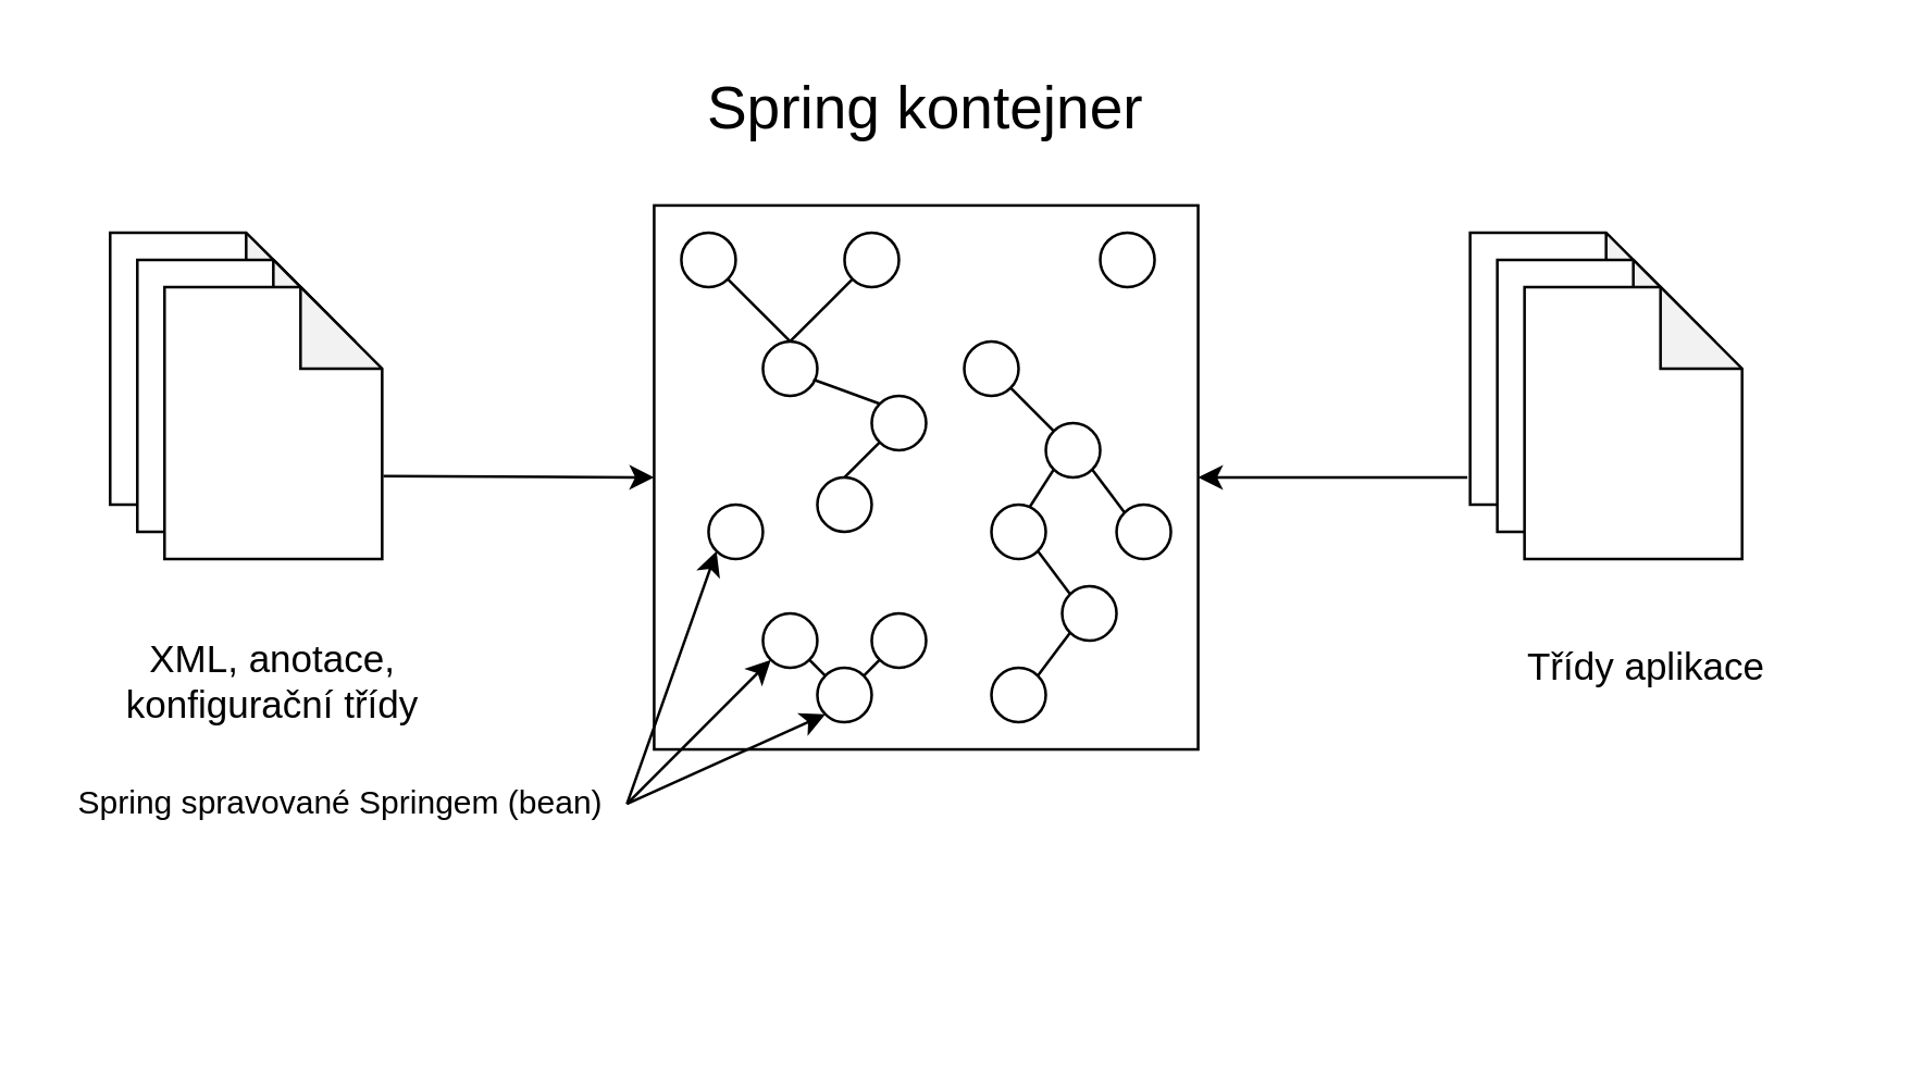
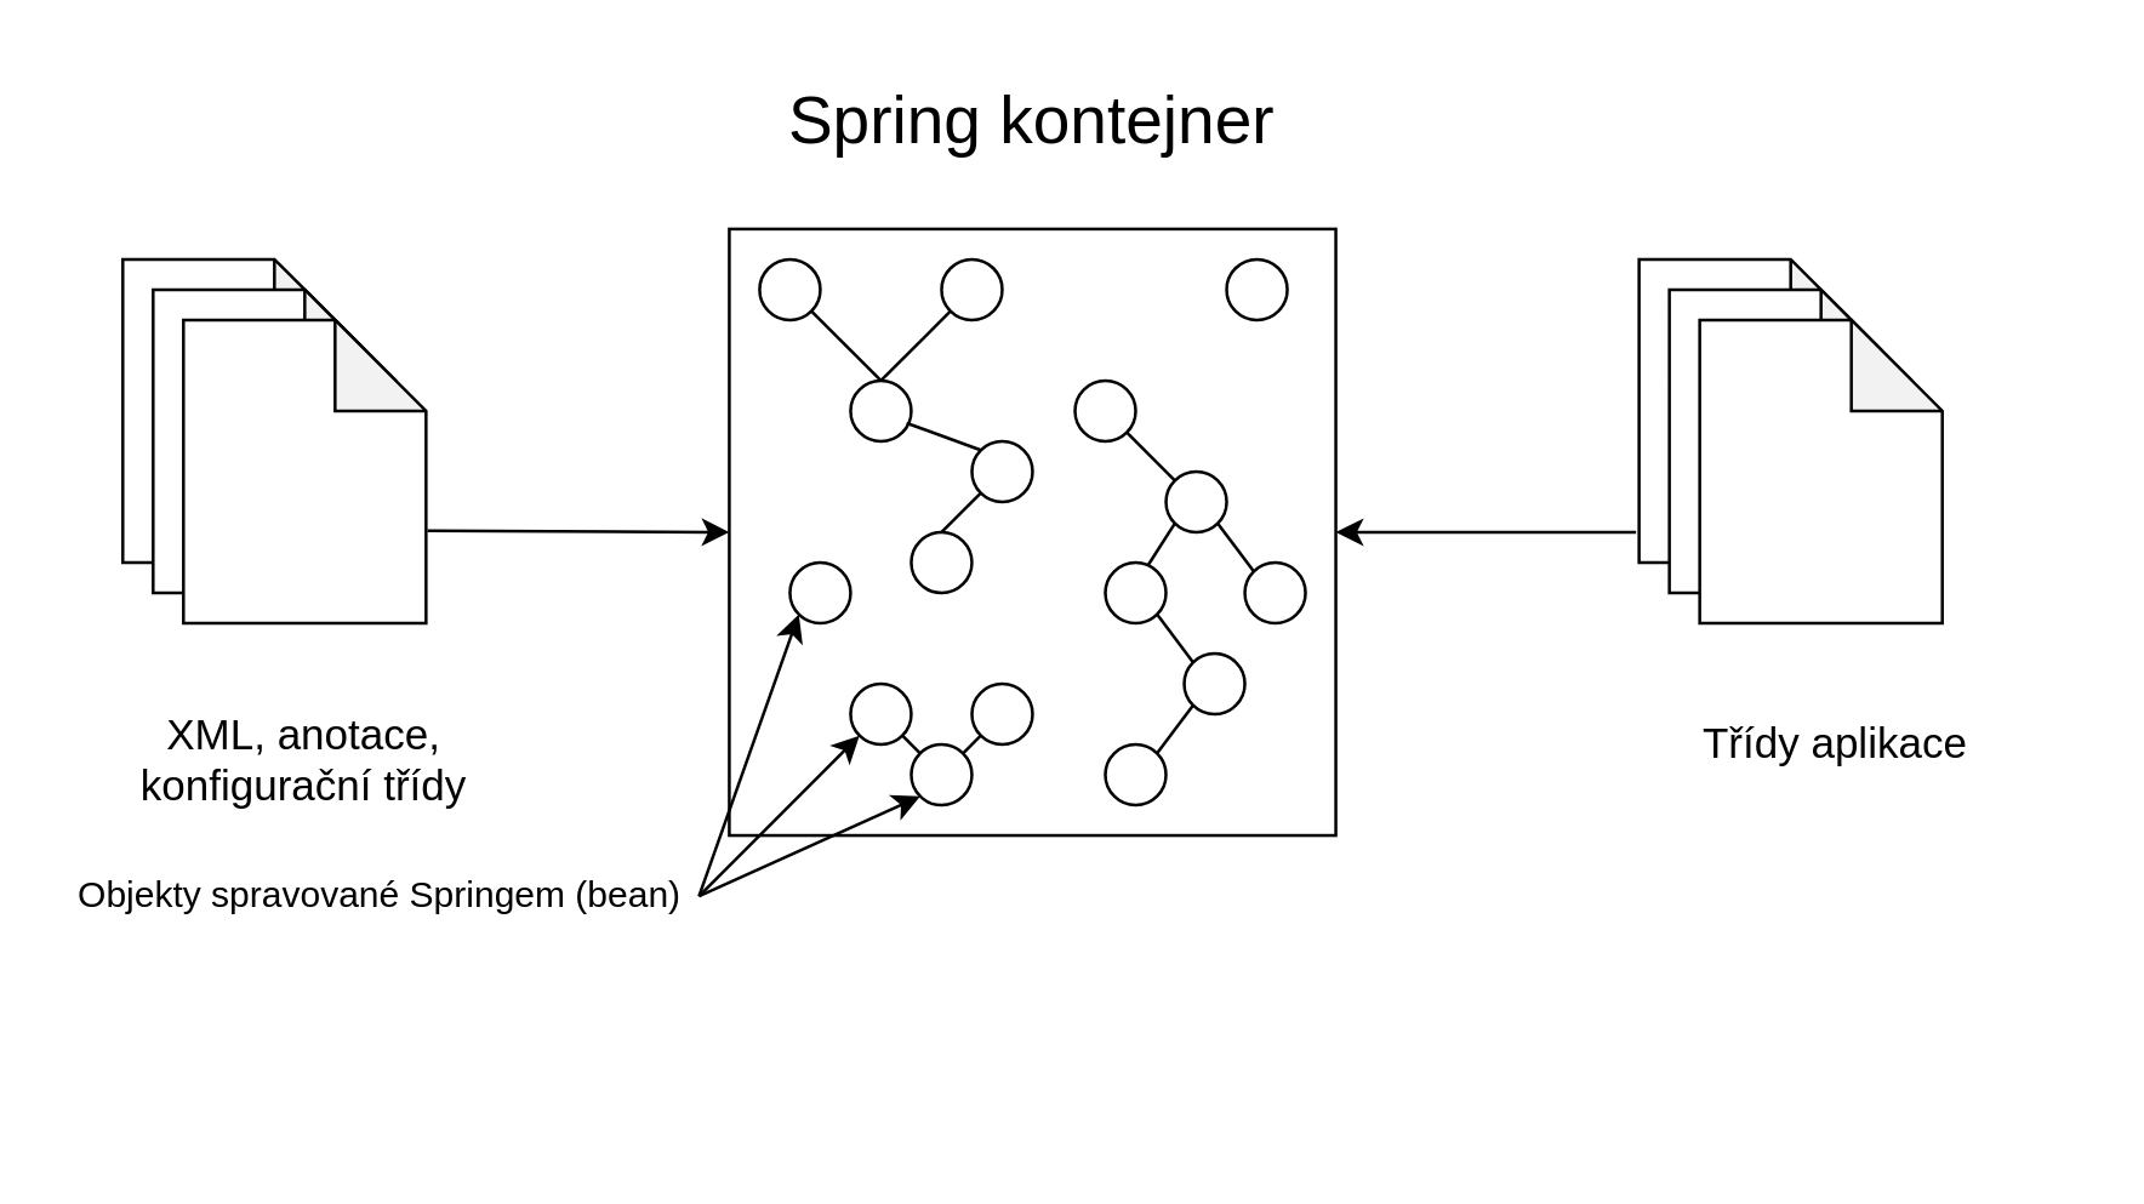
  <mxCell id="0" />
  <mxCell id="1" parent="0" />
  <mxCell id="2" value="" style="shape=note;whiteSpace=wrap;html=1;backgroundOutline=1;darkOpacity=0.05;" vertex="1" parent="1"><mxGeometry x="40" y="85" width="80" height="100" as="geometry" /></mxCell>
  <mxCell id="3" value="" style="shape=note;whiteSpace=wrap;html=1;backgroundOutline=1;darkOpacity=0.05;" vertex="1" parent="1"><mxGeometry x="50" y="95" width="80" height="100" as="geometry" /></mxCell>
  <mxCell id="4" value="" style="shape=note;whiteSpace=wrap;html=1;backgroundOutline=1;darkOpacity=0.05;" vertex="1" parent="1"><mxGeometry x="60" y="105" width="80" height="100" as="geometry" /></mxCell>
  <mxCell id="5" value="" style="rounded=0;whiteSpace=wrap;html=1;" vertex="1" parent="1"><mxGeometry x="240" y="75" width="200" height="200" as="geometry" /></mxCell>
  <mxCell id="6" style="edgeStyle=none;rounded=0;orthogonalLoop=1;jettySize=auto;html=1;exitX=1;exitY=1;exitDx=0;exitDy=0;entryX=0.5;entryY=0;entryDx=0;entryDy=0;endArrow=none;endFill=0;" edge="1" parent="1" source="7" target="10"><mxGeometry relative="1" as="geometry" /></mxCell>
  <mxCell id="7" value="" style="ellipse;whiteSpace=wrap;html=1;aspect=fixed;" vertex="1" parent="1"><mxGeometry x="250" y="85" width="20" height="20" as="geometry" /></mxCell>
  <mxCell id="8" value="" style="ellipse;whiteSpace=wrap;html=1;aspect=fixed;" vertex="1" parent="1"><mxGeometry x="310" y="85" width="20" height="20" as="geometry" /></mxCell>
  <mxCell id="9" style="edgeStyle=none;rounded=0;orthogonalLoop=1;jettySize=auto;html=1;exitX=0.5;exitY=0;exitDx=0;exitDy=0;entryX=0;entryY=1;entryDx=0;entryDy=0;endArrow=none;endFill=0;" edge="1" parent="1" source="10" target="8"><mxGeometry relative="1" as="geometry" /></mxCell>
  <mxCell id="10" value="" style="ellipse;whiteSpace=wrap;html=1;aspect=fixed;" vertex="1" parent="1"><mxGeometry x="280" y="125" width="20" height="20" as="geometry" /></mxCell>
  <mxCell id="11" value="" style="ellipse;whiteSpace=wrap;html=1;aspect=fixed;" vertex="1" parent="1"><mxGeometry x="260" y="185" width="20" height="20" as="geometry" /></mxCell>
  <mxCell id="12" style="edgeStyle=none;rounded=0;orthogonalLoop=1;jettySize=auto;html=1;exitX=0.5;exitY=0;exitDx=0;exitDy=0;entryX=0;entryY=1;entryDx=0;entryDy=0;endArrow=none;endFill=0;" edge="1" parent="1" source="13" target="17"><mxGeometry relative="1" as="geometry" /></mxCell>
  <mxCell id="13" value="" style="ellipse;whiteSpace=wrap;html=1;aspect=fixed;" vertex="1" parent="1"><mxGeometry x="300" y="175" width="20" height="20" as="geometry" /></mxCell>
  <mxCell id="14" style="rounded=0;orthogonalLoop=1;jettySize=auto;html=1;exitX=1;exitY=1;exitDx=0;exitDy=0;entryX=0;entryY=0;entryDx=0;entryDy=0;endArrow=none;endFill=0;" edge="1" parent="1" source="15" target="20"><mxGeometry relative="1" as="geometry" /></mxCell>
  <mxCell id="15" value="" style="ellipse;whiteSpace=wrap;html=1;aspect=fixed;" vertex="1" parent="1"><mxGeometry x="354" y="125" width="20" height="20" as="geometry" /></mxCell>
  <mxCell id="16" style="edgeStyle=none;rounded=0;orthogonalLoop=1;jettySize=auto;html=1;exitX=0;exitY=0;exitDx=0;exitDy=0;entryX=0.925;entryY=0.7;entryDx=0;entryDy=0;entryPerimeter=0;endArrow=none;endFill=0;" edge="1" parent="1" source="17" target="10"><mxGeometry relative="1" as="geometry" /></mxCell>
  <mxCell id="17" value="" style="ellipse;whiteSpace=wrap;html=1;aspect=fixed;" vertex="1" parent="1"><mxGeometry x="320" y="145" width="20" height="20" as="geometry" /></mxCell>
  <mxCell id="18" style="edgeStyle=none;rounded=0;orthogonalLoop=1;jettySize=auto;html=1;exitX=0;exitY=1;exitDx=0;exitDy=0;entryX=0.7;entryY=0.05;entryDx=0;entryDy=0;entryPerimeter=0;endArrow=none;endFill=0;" edge="1" parent="1" source="20" target="22"><mxGeometry relative="1" as="geometry" /></mxCell>
  <mxCell id="19" style="edgeStyle=none;rounded=0;orthogonalLoop=1;jettySize=auto;html=1;exitX=1;exitY=1;exitDx=0;exitDy=0;entryX=0;entryY=0;entryDx=0;entryDy=0;endArrow=none;endFill=0;" edge="1" parent="1" source="20" target="26"><mxGeometry relative="1" as="geometry" /></mxCell>
  <mxCell id="20" value="" style="ellipse;whiteSpace=wrap;html=1;aspect=fixed;" vertex="1" parent="1"><mxGeometry x="384" y="155" width="20" height="20" as="geometry" /></mxCell>
  <mxCell id="21" style="edgeStyle=none;rounded=0;orthogonalLoop=1;jettySize=auto;html=1;exitX=1;exitY=1;exitDx=0;exitDy=0;entryX=0;entryY=0;entryDx=0;entryDy=0;endArrow=none;endFill=0;" edge="1" parent="1" source="22" target="24"><mxGeometry relative="1" as="geometry" /></mxCell>
  <mxCell id="22" value="" style="ellipse;whiteSpace=wrap;html=1;aspect=fixed;" vertex="1" parent="1"><mxGeometry x="364" y="185" width="20" height="20" as="geometry" /></mxCell>
  <mxCell id="23" style="edgeStyle=none;rounded=0;orthogonalLoop=1;jettySize=auto;html=1;exitX=0;exitY=1;exitDx=0;exitDy=0;entryX=1;entryY=0;entryDx=0;entryDy=0;endArrow=none;endFill=0;" edge="1" parent="1" source="24" target="25"><mxGeometry relative="1" as="geometry" /></mxCell>
  <mxCell id="24" value="" style="ellipse;whiteSpace=wrap;html=1;aspect=fixed;" vertex="1" parent="1"><mxGeometry x="390" y="215" width="20" height="20" as="geometry" /></mxCell>
  <mxCell id="25" value="" style="ellipse;whiteSpace=wrap;html=1;aspect=fixed;" vertex="1" parent="1"><mxGeometry x="364" y="245" width="20" height="20" as="geometry" /></mxCell>
  <mxCell id="26" value="" style="ellipse;whiteSpace=wrap;html=1;aspect=fixed;" vertex="1" parent="1"><mxGeometry x="410" y="185" width="20" height="20" as="geometry" /></mxCell>
  <mxCell id="27" style="edgeStyle=none;rounded=0;orthogonalLoop=1;jettySize=auto;html=1;exitX=1;exitY=1;exitDx=0;exitDy=0;entryX=0;entryY=0;entryDx=0;entryDy=0;endArrow=none;endFill=0;" edge="1" parent="1" source="28" target="31"><mxGeometry relative="1" as="geometry" /></mxCell>
  <mxCell id="28" value="" style="ellipse;whiteSpace=wrap;html=1;aspect=fixed;" vertex="1" parent="1"><mxGeometry x="280" y="225" width="20" height="20" as="geometry" /></mxCell>
  <mxCell id="29" value="" style="ellipse;whiteSpace=wrap;html=1;aspect=fixed;" vertex="1" parent="1"><mxGeometry x="320" y="225" width="20" height="20" as="geometry" /></mxCell>
  <mxCell id="30" style="edgeStyle=none;rounded=0;orthogonalLoop=1;jettySize=auto;html=1;exitX=1;exitY=0;exitDx=0;exitDy=0;entryX=0;entryY=1;entryDx=0;entryDy=0;endArrow=none;endFill=0;" edge="1" parent="1" source="31" target="29"><mxGeometry relative="1" as="geometry" /></mxCell>
  <mxCell id="31" value="" style="ellipse;whiteSpace=wrap;html=1;aspect=fixed;" vertex="1" parent="1"><mxGeometry x="300" y="245" width="20" height="20" as="geometry" /></mxCell>
  <mxCell id="32" value="" style="ellipse;whiteSpace=wrap;html=1;aspect=fixed;" vertex="1" parent="1"><mxGeometry x="404" y="85" width="20" height="20" as="geometry" /></mxCell>
  <mxCell id="33" value="&lt;font style=&quot;font-size: 22px&quot;&gt;Spring kontejner&lt;/font&gt;" style="text;html=1;strokeColor=none;fillColor=none;align=center;verticalAlign=middle;whiteSpace=wrap;rounded=0;" vertex="1" parent="1"><mxGeometry x="240" y="20" width="200" height="40" as="geometry" /></mxCell>
  <mxCell id="34" value="&lt;font style=&quot;font-size: 14px&quot;&gt;XML, anotace, konfigurační třídy&lt;br&gt;&lt;/font&gt;" style="text;html=1;strokeColor=none;fillColor=none;align=center;verticalAlign=middle;whiteSpace=wrap;rounded=0;" vertex="1" parent="1"><mxGeometry x="20" y="225" width="160" height="50" as="geometry" /></mxCell>
  <mxCell id="35" value="" style="endArrow=classic;html=1;exitX=1.006;exitY=0.695;exitDx=0;exitDy=0;exitPerimeter=0;entryX=0;entryY=0.5;entryDx=0;entryDy=0;" edge="1" parent="1" source="4" target="5"><mxGeometry width="50" height="50" relative="1" as="geometry"><mxPoint x="350" y="305" as="sourcePoint" /><mxPoint x="400" y="255" as="targetPoint" /></mxGeometry></mxCell>
  <mxCell id="36" value="" style="shape=note;whiteSpace=wrap;html=1;backgroundOutline=1;darkOpacity=0.05;" vertex="1" parent="1"><mxGeometry x="540" y="85" width="80" height="100" as="geometry" /></mxCell>
  <mxCell id="37" value="" style="shape=note;whiteSpace=wrap;html=1;backgroundOutline=1;darkOpacity=0.05;" vertex="1" parent="1"><mxGeometry x="550" y="95" width="80" height="100" as="geometry" /></mxCell>
  <mxCell id="38" value="" style="shape=note;whiteSpace=wrap;html=1;backgroundOutline=1;darkOpacity=0.05;" vertex="1" parent="1"><mxGeometry x="560" y="105" width="80" height="100" as="geometry" /></mxCell>
  <mxCell id="39" value="" style="endArrow=classic;html=1;entryX=1;entryY=0.5;entryDx=0;entryDy=0;" edge="1" parent="1" target="5"><mxGeometry width="50" height="50" relative="1" as="geometry"><mxPoint x="539" y="175" as="sourcePoint" /><mxPoint x="520" y="185" as="targetPoint" /></mxGeometry></mxCell>
  <mxCell id="40" value="&lt;font style=&quot;font-size: 14px&quot;&gt;Třídy aplikace&lt;br&gt;&lt;/font&gt;" style="text;html=1;strokeColor=none;fillColor=none;align=center;verticalAlign=middle;whiteSpace=wrap;rounded=0;" vertex="1" parent="1"><mxGeometry x="525" y="220" width="160" height="50" as="geometry" /></mxCell>
  <mxCell id="41" style="edgeStyle=none;rounded=0;orthogonalLoop=1;jettySize=auto;html=1;exitX=1;exitY=0.5;exitDx=0;exitDy=0;endArrow=none;endFill=0;" edge="1" parent="1"><mxGeometry relative="1" as="geometry"><mxPoint x="280" y="375" as="sourcePoint" /><mxPoint x="280" y="375" as="targetPoint" /></mxGeometry></mxCell>
  <mxCell id="42" value="" style="endArrow=classic;html=1;entryX=0;entryY=1;entryDx=0;entryDy=0;" edge="1" parent="1" target="28"><mxGeometry width="50" height="50" relative="1" as="geometry"><mxPoint x="230" y="295" as="sourcePoint" /><mxPoint x="280" y="245" as="targetPoint" /></mxGeometry></mxCell>
  <mxCell id="43" value="" style="endArrow=classic;html=1;entryX=0;entryY=1;entryDx=0;entryDy=0;" edge="1" parent="1" target="11"><mxGeometry width="50" height="50" relative="1" as="geometry"><mxPoint x="230" y="295" as="sourcePoint" /><mxPoint x="292.929" y="252.071" as="targetPoint" /></mxGeometry></mxCell>
  <mxCell id="44" value="" style="endArrow=classic;html=1;entryX=0;entryY=1;entryDx=0;entryDy=0;" edge="1" parent="1" target="31"><mxGeometry width="50" height="50" relative="1" as="geometry"><mxPoint x="230" y="295" as="sourcePoint" /><mxPoint x="292.929" y="252.071" as="targetPoint" /></mxGeometry></mxCell>
- <mxCell id="45" value="Spring spravované Springem (bean)" style="text;html=1;strokeColor=none;fillColor=none;align=center;verticalAlign=middle;whiteSpace=wrap;rounded=0;" vertex="1" parent="1"><mxGeometry x="20" y="285" width="210" height="20" as="geometry" /></mxCell>
+ <mxCell id="45" value="Objekty spravované Springem (bean)" style="text;html=1;strokeColor=none;fillColor=none;align=center;verticalAlign=middle;whiteSpace=wrap;rounded=0;" vertex="1" parent="1"><mxGeometry x="20" y="285" width="210" height="20" as="geometry" /></mxCell>
